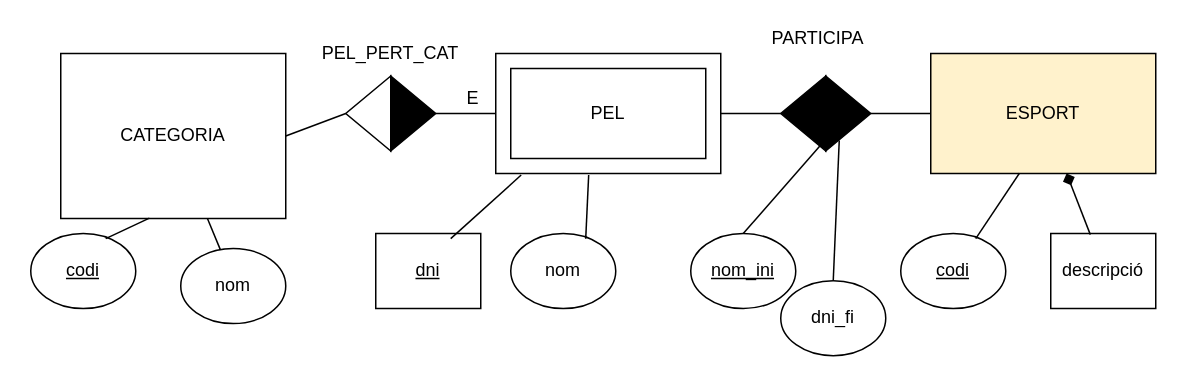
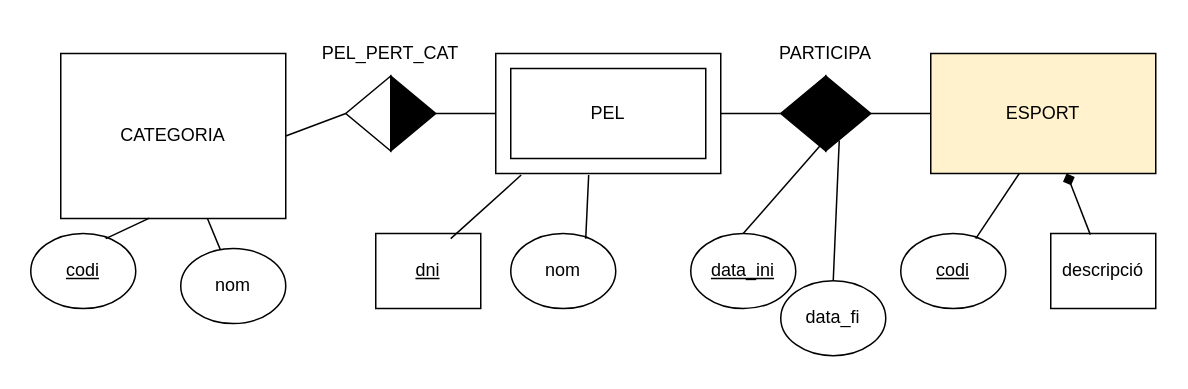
  <mxCell id="0" />
  <mxCell id="1" parent="0" />
  <mxCell id="2" value="CATEGORIA" style="rounded=0;whiteSpace=wrap;html=1;" parent="1" vertex="1"><mxGeometry x="40" y="35" width="150" height="110" as="geometry" /></mxCell>
  <mxCell id="3" value="&lt;u&gt;codi&lt;/u&gt;" style="ellipse;whiteSpace=wrap;html=1;" parent="1" vertex="1"><mxGeometry x="20" y="155" width="70" height="50" as="geometry" /></mxCell>
  <mxCell id="4" value="" style="endArrow=none;html=1;rounded=0;entryX=0.394;entryY=0.998;entryDx=0;entryDy=0;entryPerimeter=0;exitX=0.714;exitY=0.069;exitDx=0;exitDy=0;exitPerimeter=0;" parent="1" source="3" target="2" edge="1"><mxGeometry width="50" height="50" relative="1" as="geometry"><mxPoint x="360" y="155" as="sourcePoint" /><mxPoint x="410" y="105" as="targetPoint" /></mxGeometry></mxCell>
  <mxCell id="5" value="nom" style="ellipse;whiteSpace=wrap;html=1;" parent="1" vertex="1"><mxGeometry x="120" y="165" width="70" height="50" as="geometry" /></mxCell>
  <mxCell id="6" value="" style="endArrow=none;html=1;rounded=0;exitX=0.377;exitY=0.015;exitDx=0;exitDy=0;exitPerimeter=0;" parent="1" source="5" target="2" edge="1"><mxGeometry width="50" height="50" relative="1" as="geometry"><mxPoint x="440" y="155" as="sourcePoint" /><mxPoint x="179" y="115" as="targetPoint" /></mxGeometry></mxCell>
  <mxCell id="7" value="PEL·LÍCULA" style="rounded=0;whiteSpace=wrap;html=1;shadow=0;glass=0;" parent="1" vertex="1"><mxGeometry x="330" y="35" width="150" height="80" as="geometry" /></mxCell>
  <mxCell id="8" value="&lt;u&gt;dni&lt;/u&gt;" style="whiteSpace=wrap;html=1;rounded=0;" parent="1" vertex="1"><mxGeometry x="250" y="155" width="70" height="50" as="geometry" /></mxCell>
  <mxCell id="9" value="" style="endArrow=none;html=1;rounded=0;entryX=0.113;entryY=1.013;entryDx=0;entryDy=0;entryPerimeter=0;exitX=0.714;exitY=0.069;exitDx=0;exitDy=0;exitPerimeter=0;" parent="1" source="8" target="7" edge="1"><mxGeometry width="50" height="50" relative="1" as="geometry"><mxPoint x="650" y="155" as="sourcePoint" /><mxPoint x="700" y="105" as="targetPoint" /></mxGeometry></mxCell>
  <mxCell id="10" value="ESPORT" style="rounded=0;whiteSpace=wrap;html=1;fillColor=#fff2cc;" parent="1" vertex="1"><mxGeometry x="620" y="35" width="150" height="80" as="geometry" /></mxCell>
  <mxCell id="11" value="&lt;u&gt;codi&lt;/u&gt;" style="ellipse;whiteSpace=wrap;html=1;" parent="1" vertex="1"><mxGeometry x="600" y="155" width="70" height="50" as="geometry" /></mxCell>
  <mxCell id="12" value="" style="endArrow=none;html=1;rounded=0;entryX=0.394;entryY=0.998;entryDx=0;entryDy=0;entryPerimeter=0;exitX=0.714;exitY=0.069;exitDx=0;exitDy=0;exitPerimeter=0;" parent="1" source="11" target="10" edge="1"><mxGeometry width="50" height="50" relative="1" as="geometry"><mxPoint x="940" y="155" as="sourcePoint" /><mxPoint x="990" y="105" as="targetPoint" /></mxGeometry></mxCell>
  <mxCell id="13" value="descripció" style="whiteSpace=wrap;html=1;rounded=0;" parent="1" vertex="1"><mxGeometry x="700" y="155" width="70" height="50" as="geometry" /></mxCell>
  <mxCell id="14" value="" style="endArrow=diamond;html=1;rounded=0;exitX=0.377;exitY=0.015;exitDx=0;exitDy=0;exitPerimeter=0;" parent="1" source="13" target="10" edge="1"><mxGeometry width="50" height="50" relative="1" as="geometry"><mxPoint x="1020" y="155" as="sourcePoint" /><mxPoint x="759" y="115" as="targetPoint" /></mxGeometry></mxCell>
  <mxCell id="15" value="nom" style="ellipse;whiteSpace=wrap;html=1;" parent="1" vertex="1"><mxGeometry x="340" y="155" width="70" height="50" as="geometry" /></mxCell>
  <mxCell id="16" value="" style="endArrow=none;html=1;rounded=0;entryX=0.413;entryY=1.013;entryDx=0;entryDy=0;entryPerimeter=0;exitX=0.714;exitY=0.069;exitDx=0;exitDy=0;exitPerimeter=0;" parent="1" source="15" target="7" edge="1"><mxGeometry width="50" height="50" relative="1" as="geometry"><mxPoint x="680" y="155" as="sourcePoint" /><mxPoint x="419" y="115" as="targetPoint" /></mxGeometry></mxCell>
  <mxCell id="17" value="PEL" style="rounded=0;whiteSpace=wrap;html=1;shadow=0;glass=0;" parent="1" vertex="1"><mxGeometry x="340" y="45" width="130" height="60" as="geometry" /></mxCell>
  <mxCell id="18" value="" style="triangle;whiteSpace=wrap;html=1;fillColor=#000000;" parent="1" vertex="1"><mxGeometry x="260" y="50" width="30" height="50" as="geometry" /></mxCell>
  <mxCell id="19" value="" style="triangle;whiteSpace=wrap;html=1;direction=west;" parent="1" vertex="1"><mxGeometry x="230" y="50" width="30" height="50" as="geometry" /></mxCell>
  <mxCell id="20" value="" style="endArrow=none;html=1;rounded=0;entryX=1;entryY=0.5;entryDx=0;entryDy=0;exitX=1;exitY=0.5;exitDx=0;exitDy=0;" parent="1" source="2" target="19" edge="1"><mxGeometry width="50" height="50" relative="1" as="geometry"><mxPoint x="180" y="85" as="sourcePoint" /><mxPoint x="240" y="35" as="targetPoint" /></mxGeometry></mxCell>
  <mxCell id="21" value="" style="endArrow=none;html=1;rounded=0;entryX=0;entryY=0.5;entryDx=0;entryDy=0;exitX=1;exitY=0.5;exitDx=0;exitDy=0;" parent="1" source="18" target="7" edge="1"><mxGeometry width="50" height="50" relative="1" as="geometry"><mxPoint x="290" y="74.5" as="sourcePoint" /><mxPoint x="330" y="74.5" as="targetPoint" /></mxGeometry></mxCell>
  <mxCell id="22" value="" style="triangle;whiteSpace=wrap;html=1;fillColor=#000000;" parent="1" vertex="1"><mxGeometry x="550" y="50" width="30" height="50" as="geometry" /></mxCell>
  <mxCell id="23" value="" style="triangle;whiteSpace=wrap;html=1;direction=west;fillColor=#000000;" parent="1" vertex="1"><mxGeometry x="520" y="50" width="30" height="50" as="geometry" /></mxCell>
  <mxCell id="24" value="" style="endArrow=none;html=1;rounded=0;entryX=1;entryY=0.5;entryDx=0;entryDy=0;exitX=1;exitY=0.5;exitDx=0;exitDy=0;" parent="1" target="23" edge="1"><mxGeometry width="50" height="50" relative="1" as="geometry"><mxPoint x="480" y="75" as="sourcePoint" /><mxPoint x="530" y="35" as="targetPoint" /></mxGeometry></mxCell>
  <mxCell id="25" value="" style="endArrow=none;html=1;rounded=0;entryX=0;entryY=0.5;entryDx=0;entryDy=0;exitX=1;exitY=0.5;exitDx=0;exitDy=0;" parent="1" source="22" edge="1"><mxGeometry width="50" height="50" relative="1" as="geometry"><mxPoint x="580" y="74.5" as="sourcePoint" /><mxPoint x="620" y="75" as="targetPoint" /></mxGeometry></mxCell>
  <mxCell id="26" value="PEL_PERT_CAT" style="text;html=1;strokeColor=none;fillColor=none;align=center;verticalAlign=middle;whiteSpace=wrap;rounded=0;" parent="1" vertex="1"><mxGeometry x="230" y="20" width="60" height="30" as="geometry" /></mxCell>
- <mxCell id="27" value="PARTICIPA" style="text;html=1;strokeColor=none;fillColor=none;align=center;verticalAlign=middle;whiteSpace=wrap;rounded=0;" parent="1" vertex="1"><mxGeometry x="515" y="10" width="60" height="30" as="geometry" /></mxCell>
- <mxCell id="28" value="&lt;u&gt;nom_ini&lt;/u&gt;" style="ellipse;whiteSpace=wrap;html=1;" parent="1" vertex="1"><mxGeometry x="460" y="155" width="70" height="50" as="geometry" /></mxCell>
+ <mxCell id="27" value="PARTICIPA" style="text;html=1;strokeColor=none;fillColor=none;align=center;verticalAlign=middle;whiteSpace=wrap;rounded=0;" parent="1" vertex="1"><mxGeometry x="520" y="20" width="60" height="30" as="geometry" /></mxCell>
+ <mxCell id="28" value="&lt;u&gt;data_ini&lt;/u&gt;" style="ellipse;whiteSpace=wrap;html=1;" parent="1" vertex="1"><mxGeometry x="460" y="155" width="70" height="50" as="geometry" /></mxCell>
  <mxCell id="29" value="" style="endArrow=none;html=1;rounded=0;exitX=0.5;exitY=0;exitDx=0;exitDy=0;" parent="1" source="28" target="22" edge="1"><mxGeometry width="50" height="50" relative="1" as="geometry"><mxPoint x="910" y="-55" as="sourcePoint" /><mxPoint x="599" as="targetPoint" y="-95" /></mxGeometry></mxCell>
- <mxCell id="30" value="E" style="text;html=1;strokeColor=none;fillColor=none;align=center;verticalAlign=middle;whiteSpace=wrap;rounded=0;" parent="1" vertex="1"><mxGeometry x="300" y="50" width="30" height="30" as="geometry" /></mxCell>
  <mxCell id="31" value="" style="endArrow=none;html=1;rounded=0;exitX=0.5;exitY=0;exitDx=0;exitDy=0;entryX=0.3;entryY=0.86;entryDx=0;entryDy=0;entryPerimeter=0;" edge="1" source="32" parent="1" target="22"><mxGeometry width="50" height="50" relative="1" as="geometry"><mxPoint x="970" y="-23.57" as="sourcePoint" /><mxPoint x="610" y="123.573" as="targetPoint" /></mxGeometry></mxCell>
- <mxCell id="32" value="dni_fi" style="ellipse;whiteSpace=wrap;html=1;" vertex="1" parent="1"><mxGeometry x="520" y="186.43" width="70" height="50" as="geometry" /></mxCell>
+ <mxCell id="32" value="data_fi" style="ellipse;whiteSpace=wrap;html=1;" vertex="1" parent="1"><mxGeometry x="520" y="186.43" width="70" height="50" as="geometry" /></mxCell>
